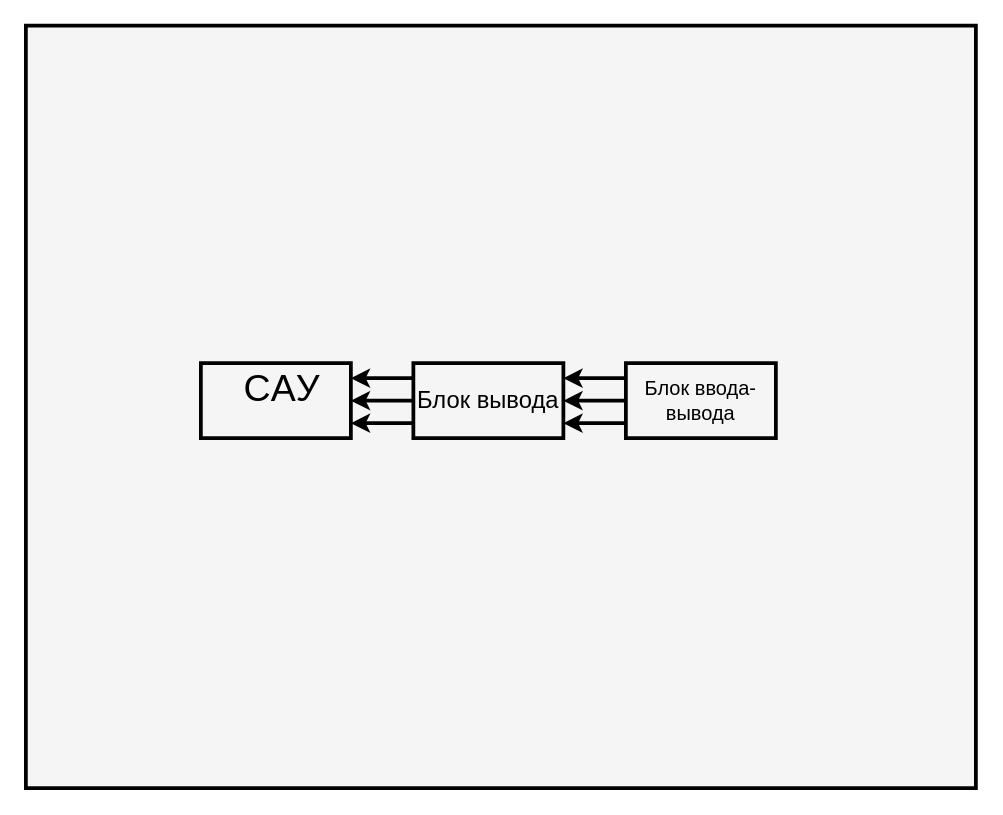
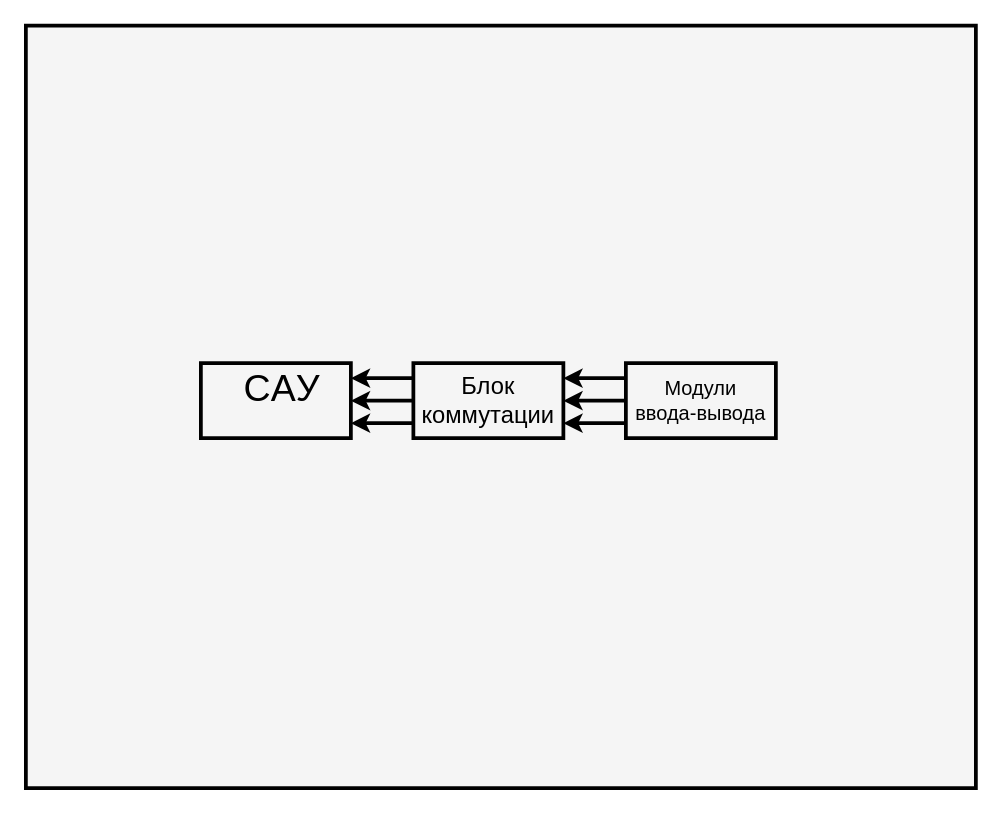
  <mxCell id="0" />
  <mxCell id="1" parent="0" />
  <mxCell id="2" value="" style="rounded=0;whiteSpace=wrap;html=1;fillColor=#f5f5f5;fontColor=#333333;strokeColor=#000000;strokeWidth=3;" vertex="1" parent="1"><mxGeometry x="20" y="20" width="760" height="610" as="geometry" /></mxCell>
  <mxCell id="3" value="" style="edgeStyle=none;shape=connector;rounded=1;html=1;labelBackgroundColor=default;strokeColor=#000000;strokeWidth=3;fontFamily=Helvetica;fontSize=11;fontColor=default;endArrow=classic;" edge="1" parent="1" source="4" target="7"><mxGeometry relative="1" as="geometry" /></mxCell>
  <mxCell id="4" value="" style="rounded=0;whiteSpace=wrap;html=1;fillColor=#f5f5f5;fontColor=#333333;strokeColor=#000000;strokeWidth=3;" vertex="1" parent="1"><mxGeometry x="330" y="290" width="120" height="60" as="geometry" /></mxCell>
  <mxCell id="5" value="" style="edgeStyle=none;html=1;strokeWidth=3;strokeColor=#000000;" edge="1" parent="1" source="6" target="4"><mxGeometry relative="1" as="geometry" /></mxCell>
  <mxCell id="6" value="" style="rounded=0;whiteSpace=wrap;html=1;fillColor=#f5f5f5;fontColor=#333333;strokeColor=#000000;strokeWidth=3;" vertex="1" parent="1"><mxGeometry x="500" y="290" width="120" height="60" as="geometry" /></mxCell>
  <mxCell id="7" value="" style="rounded=0;whiteSpace=wrap;html=1;fillColor=#f5f5f5;fontColor=#333333;strokeColor=#000000;strokeWidth=3;" vertex="1" parent="1"><mxGeometry x="160" y="290" width="120" height="60" as="geometry" /></mxCell>
  <mxCell id="8" value="" style="edgeStyle=none;shape=connector;rounded=1;html=1;labelBackgroundColor=default;strokeColor=#000000;strokeWidth=3;fontFamily=Helvetica;fontSize=11;fontColor=default;endArrow=classic;" edge="1" parent="1"><mxGeometry relative="1" as="geometry"><mxPoint x="330" y="338" as="sourcePoint" /><mxPoint x="280" y="338" as="targetPoint" /></mxGeometry></mxCell>
  <mxCell id="9" value="" style="edgeStyle=none;shape=connector;rounded=1;html=1;labelBackgroundColor=default;strokeColor=#000000;strokeWidth=3;fontFamily=Helvetica;fontSize=11;fontColor=default;endArrow=classic;" edge="1" parent="1"><mxGeometry relative="1" as="geometry"><mxPoint x="330" y="302" as="sourcePoint" /><mxPoint x="280" y="302" as="targetPoint" /></mxGeometry></mxCell>
  <mxCell id="10" value="" style="edgeStyle=none;shape=connector;rounded=1;html=1;labelBackgroundColor=default;strokeColor=#000000;strokeWidth=3;fontFamily=Helvetica;fontSize=11;fontColor=default;endArrow=classic;" edge="1" parent="1"><mxGeometry relative="1" as="geometry"><mxPoint x="500" y="338" as="sourcePoint" /><mxPoint x="450" y="338" as="targetPoint" /></mxGeometry></mxCell>
  <mxCell id="11" value="" style="edgeStyle=none;shape=connector;rounded=1;html=1;labelBackgroundColor=default;strokeColor=#000000;strokeWidth=3;fontFamily=Helvetica;fontSize=11;fontColor=default;endArrow=classic;" edge="1" parent="1"><mxGeometry relative="1" as="geometry"><mxPoint x="500" y="302" as="sourcePoint" /><mxPoint x="450" y="302" as="targetPoint" /></mxGeometry></mxCell>
  <mxCell id="12" value="&lt;font style=&quot;font-size: 30px;&quot;&gt;CAУ&lt;/font&gt;" style="text;html=1;align=center;verticalAlign=middle;whiteSpace=wrap;rounded=0;strokeWidth=3;fontFamily=Helvetica;fontSize=11;fontColor=#000000;" vertex="1" parent="1"><mxGeometry x="195" y="295" width="60" height="30" as="geometry" /></mxCell>
- <mxCell id="13" value="&lt;font style=&quot;font-size: 19px;&quot;&gt;Блок вывода&lt;/font&gt;" style="text;html=1;align=center;verticalAlign=middle;whiteSpace=wrap;rounded=0;strokeWidth=3;fontFamily=Helvetica;fontSize=11;fontColor=#000000;" vertex="1" parent="1"><mxGeometry x="330" y="290" width="120" height="60" as="geometry" /></mxCell>
- <mxCell id="14" value="&lt;font style=&quot;font-size: 16px;&quot;&gt;Блок ввода-вывода&lt;/font&gt;" style="text;html=1;align=center;verticalAlign=middle;whiteSpace=wrap;rounded=0;strokeWidth=3;fontFamily=Helvetica;fontSize=11;fontColor=#000000;" vertex="1" parent="1"><mxGeometry x="505" y="305" width="110" height="30" as="geometry" /></mxCell>
+ <mxCell id="13" value="&lt;font style=&quot;font-size: 19px;&quot;&gt;Блок коммутации&lt;/font&gt;" style="text;html=1;align=center;verticalAlign=middle;whiteSpace=wrap;rounded=0;strokeWidth=3;fontFamily=Helvetica;fontSize=11;fontColor=#000000;" vertex="1" parent="1"><mxGeometry x="330" y="290" width="120" height="60" as="geometry" /></mxCell>
+ <mxCell id="14" value="&lt;font style=&quot;font-size: 16px;&quot;&gt;Модули ввода-вывода&lt;/font&gt;" style="text;html=1;align=center;verticalAlign=middle;whiteSpace=wrap;rounded=0;strokeWidth=3;fontFamily=Helvetica;fontSize=11;fontColor=#000000;" vertex="1" parent="1"><mxGeometry x="505" y="305" width="110" height="30" as="geometry" /></mxCell>
